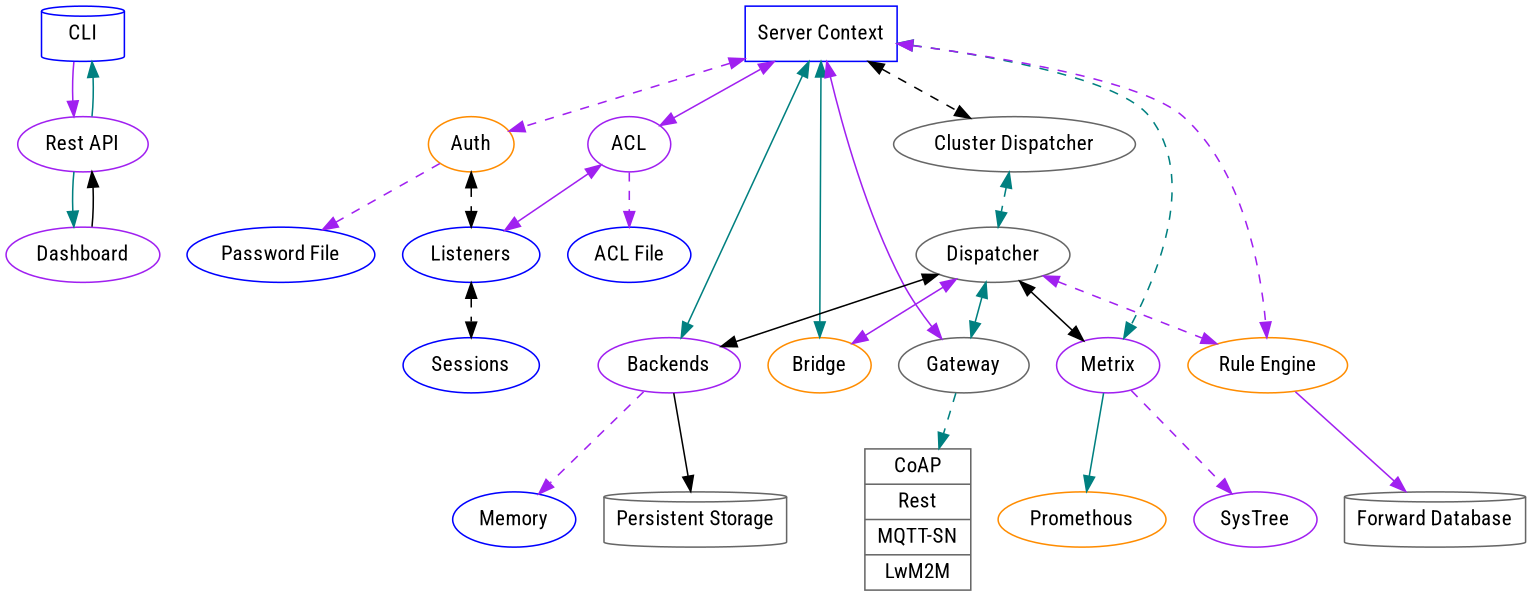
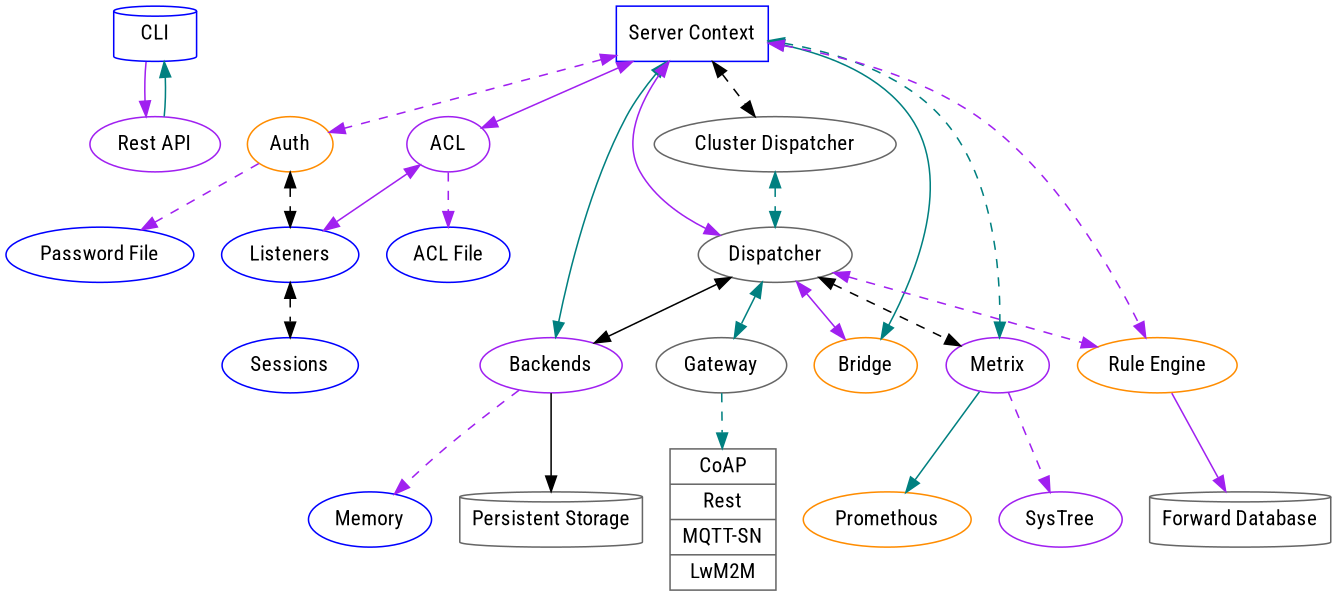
  digraph {
    fontname="Roboto Condensed"
    node [color=blue fontname="Roboto Condensed"]
    edge [color=purple fontname="Roboto Condensed" style=solid dir=both]
    CLI [shape=cylinder]
    "Rest API" [color=purple]
-   Dashboard [color=purple]
    "Server Context" [shape=box]
    ACL [color=purple]
    Auth [color=darkorange]
    Backends [color=purple]
    Bridge [color=darkorange]
    Gateway [color=gray40]
    Metrix [color=purple]
    "Cluster Dispatcher" [color=gray40]
    "Rule Engine" [color=darkorange]
    Listeners
    "ACL File"
    "Password File"
    Memory
    "Persistent Storage" [color=gray40 shape=cylinder]
    n18 [color=gray40 label="{ CoAP | Rest | MQTT-SN | LwM2M }" shape=record]
    Promethous [color=darkorange]
    SysTree [color=purple]
    Dispatcher [color=gray40]
    "Forward Database" [color=gray40 shape=cylinder]
    Sessions
    CLI -> "Rest API" [dir=""]
    "Rest API" -> CLI [color=teal dir=""]
-   "Rest API" -> Dashboard [color=teal dir=""]
-   Dashboard -> "Rest API" [color=black dir=""]
    "Server Context" -> ACL
    "Server Context" -> Auth [style=dashed]
    "Server Context" -> Backends [color=teal]
    "Server Context" -> Bridge [color=teal]
-   "Server Context" -> Gateway
+   "Server Context" -> Dispatcher
    "Server Context" -> Metrix [color=teal style=dashed]
    "Server Context" -> "Cluster Dispatcher" [color=black style=dashed]
    "Server Context" -> "Rule Engine" [style=dashed]
    ACL -> Listeners
    ACL -> "ACL File" [style=dashed dir=""]
    Auth -> Listeners [color=black style=dashed]
    Auth -> "Password File" [style=dashed dir=""]
    Backends -> Memory [style=dashed dir=""]
    Backends -> "Persistent Storage" [color=black dir=""]
    Gateway -> n18 [color=teal style=dashed dir=""]
    Metrix -> Promethous [color=teal dir=""]
    Metrix -> SysTree [style=dashed dir=""]
    "Cluster Dispatcher" -> Dispatcher [color=teal style=dashed]
    "Rule Engine" -> "Forward Database" [dir=""]
    Listeners -> Sessions [color=black style=dashed]
    Dispatcher -> Backends [color=black]
    Dispatcher -> Bridge
    Dispatcher -> Gateway [color=teal]
-   Dispatcher -> Metrix [color=black]
+   Dispatcher -> Metrix [color=black style=dashed]
    Dispatcher -> "Rule Engine" [style=dashed]
  }
